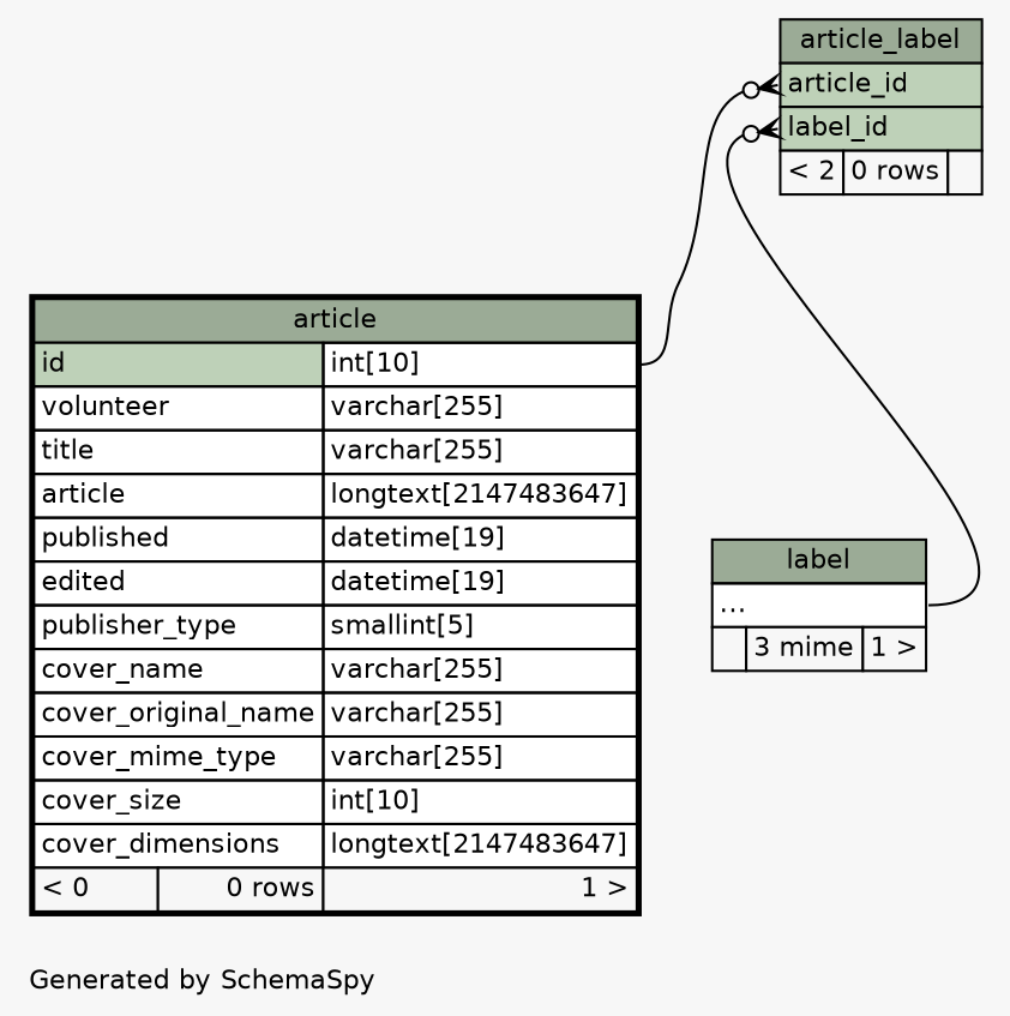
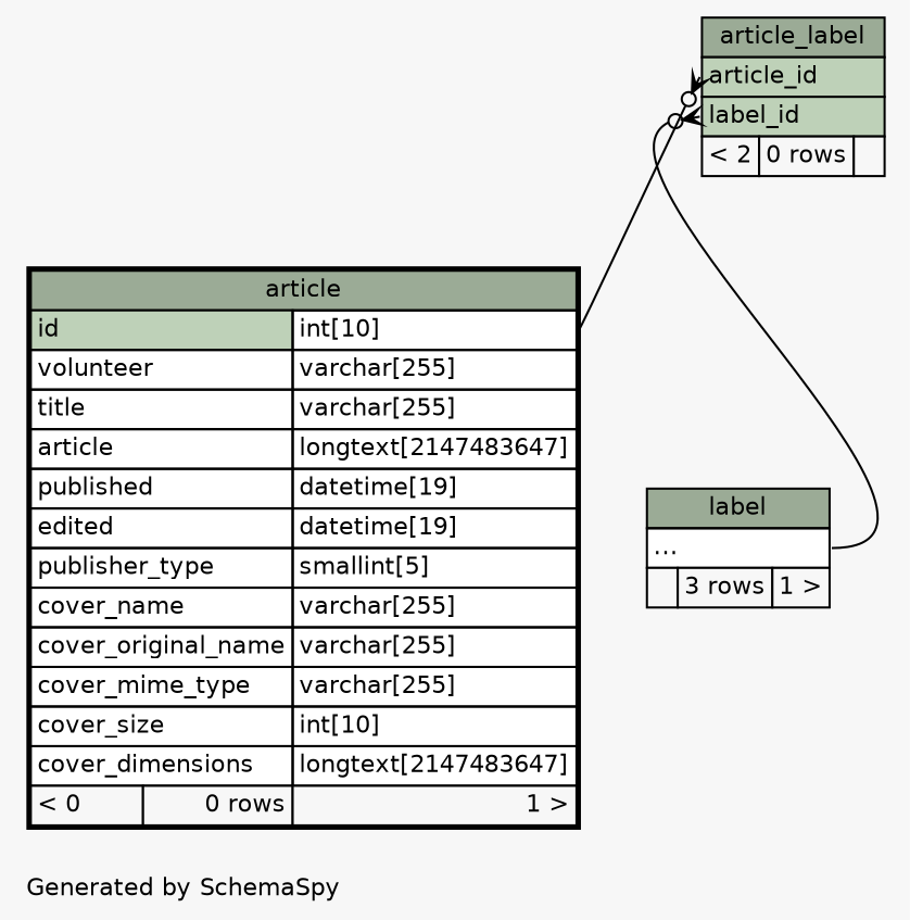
  digraph {
    bgcolor="#f7f7f7"
    fontname=Helvetica
    fontsize=11
    label="\nGenerated by SchemaSpy"
    labeljust=l
    nodesep=0.18
    rankdir=TB
    ranksep=0.46
    node [fontname=Helvetica fontsize=11 shape=plaintext]
    edge [arrowhead=none arrowsize=0.8 arrowtail=crowodot dir=back]
    n1 [label=<     <TABLE BORDER="0" CELLBORDER="1" CELLSPACING="0" BGCOLOR="#ffffff">       <TR><TD COLSPAN="3" BGCOLOR="#9bab96" ALIGN="CENTER">article_label</TD></TR>       <TR><TD PORT="article_id" COLSPAN="3" BGCOLOR="#bed1b8" ALIGN="LEFT">article_id</TD></TR>       <TR><TD PORT="label_id" COLSPAN="3" BGCOLOR="#bed1b8" ALIGN="LEFT">label_id</TD></TR>       <TR><TD ALIGN="LEFT" BGCOLOR="#f7f7f7">&lt; 2</TD><TD ALIGN="RIGHT" BGCOLOR="#f7f7f7">0 rows</TD><TD ALIGN="RIGHT" BGCOLOR="#f7f7f7">  </TD></TR>     </TABLE>>]
    n2 [label=<     <TABLE BORDER="2" CELLBORDER="1" CELLSPACING="0" BGCOLOR="#ffffff">       <TR><TD COLSPAN="3" BGCOLOR="#9bab96" ALIGN="CENTER">article</TD></TR>       <TR><TD PORT="id" COLSPAN="2" BGCOLOR="#bed1b8" ALIGN="LEFT">id</TD><TD PORT="id.type" ALIGN="LEFT">int[10]</TD></TR>       <TR><TD PORT="volunteer" COLSPAN="2" ALIGN="LEFT">volunteer</TD><TD PORT="volunteer.type" ALIGN="LEFT">varchar[255]</TD></TR>       <TR><TD PORT="title" COLSPAN="2" ALIGN="LEFT">title</TD><TD PORT="title.type" ALIGN="LEFT">varchar[255]</TD></TR>       <TR><TD PORT="article" COLSPAN="2" ALIGN="LEFT">article</TD><TD PORT="article.type" ALIGN="LEFT">longtext[2147483647]</TD></TR>       <TR><TD PORT="published" COLSPAN="2" ALIGN="LEFT">published</TD><TD PORT="published.type" ALIGN="LEFT">datetime[19]</TD></TR>       <TR><TD PORT="edited" COLSPAN="2" ALIGN="LEFT">edited</TD><TD PORT="edited.type" ALIGN="LEFT">datetime[19]</TD></TR>       <TR><TD PORT="publisher_type" COLSPAN="2" ALIGN="LEFT">publisher_type</TD><TD PORT="publisher_type.type" ALIGN="LEFT">smallint[5]</TD></TR>       <TR><TD PORT="cover_name" COLSPAN="2" ALIGN="LEFT">cover_name</TD><TD PORT="cover_name.type" ALIGN="LEFT">varchar[255]</TD></TR>       <TR><TD PORT="cover_original_name" COLSPAN="2" ALIGN="LEFT">cover_original_name</TD><TD PORT="cover_original_name.type" ALIGN="LEFT">varchar[255]</TD></TR>       <TR><TD PORT="cover_mime_type" COLSPAN="2" ALIGN="LEFT">cover_mime_type</TD><TD PORT="cover_mime_type.type" ALIGN="LEFT">varchar[255]</TD></TR>       <TR><TD PORT="cover_size" COLSPAN="2" ALIGN="LEFT">cover_size</TD><TD PORT="cover_size.type" ALIGN="LEFT">int[10]</TD></TR>       <TR><TD PORT="cover_dimensions" COLSPAN="2" ALIGN="LEFT">cover_dimensions</TD><TD PORT="cover_dimensions.type" ALIGN="LEFT">longtext[2147483647]</TD></TR>       <TR><TD ALIGN="LEFT" BGCOLOR="#f7f7f7">&lt; 0</TD><TD ALIGN="RIGHT" BGCOLOR="#f7f7f7">0 rows</TD><TD ALIGN="RIGHT" BGCOLOR="#f7f7f7">1 &gt;</TD></TR>     </TABLE>>]
-   n3 [label=<     <TABLE BORDER="0" CELLBORDER="1" CELLSPACING="0" BGCOLOR="#ffffff">       <TR><TD COLSPAN="3" BGCOLOR="#9bab96" ALIGN="CENTER">label</TD></TR>       <TR><TD PORT="elipses" COLSPAN="3" ALIGN="LEFT">...</TD></TR>       <TR><TD ALIGN="LEFT" BGCOLOR="#f7f7f7">  </TD><TD ALIGN="RIGHT" BGCOLOR="#f7f7f7">3 mime</TD><TD ALIGN="RIGHT" BGCOLOR="#f7f7f7">1 &gt;</TD></TR>     </TABLE>>]
+   n3 [label=<     <TABLE BORDER="0" CELLBORDER="1" CELLSPACING="0" BGCOLOR="#ffffff">       <TR><TD COLSPAN="3" BGCOLOR="#9bab96" ALIGN="CENTER">label</TD></TR>       <TR><TD PORT="elipses" COLSPAN="3" ALIGN="LEFT">...</TD></TR>       <TR><TD ALIGN="LEFT" BGCOLOR="#f7f7f7">  </TD><TD ALIGN="RIGHT" BGCOLOR="#f7f7f7">3 rows</TD><TD ALIGN="RIGHT" BGCOLOR="#f7f7f7">1 &gt;</TD></TR>     </TABLE>>]
    n1 -> n2 [headport="id.type:e" tailport="article_id:w"]
    n1 -> n3 [headport="elipses:e" tailport="label_id:w"]
  }
